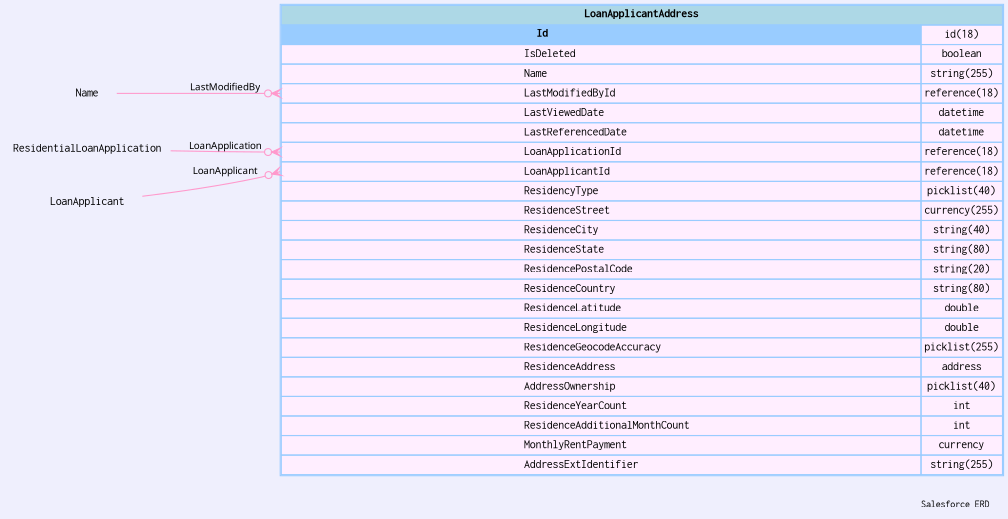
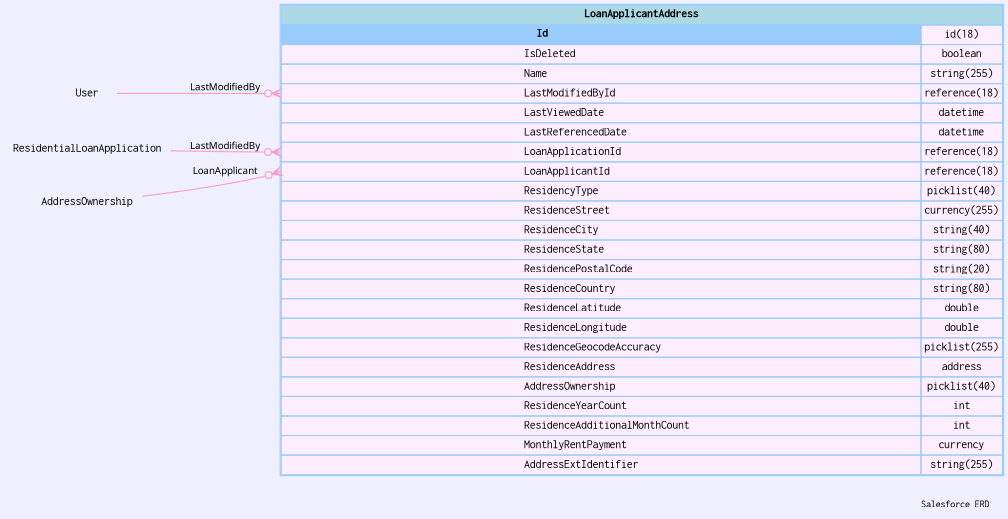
  digraph {
    bgcolor="#efeffd"
    fontname=Courier
    fontsize=9
    label="Salesforce ERD "
    labeljust=r
    nodesep=0.18
    rankdir=RL
    ranksep=0.46
    node [color="#99ccff" fontname=Courier fontsize=11 shape=plaintext]
    edge [arrowhead=none arrowsize=0.8 arrowtail=crowodot color="#ff99cc" dir=back fontname=Monaco fontsize=9 headport="Id:e"]
    n1 [label=<                 <table border="1" cellborder="1" cellspacing="0" bgcolor="#ffeeff" >                      <tr><td colspan="3" bgcolor="lightblue"><b>LoanApplicantAddress</b></td></tr>              <tr>                                         <td  bgcolor="#99ccff" port="Id" align="left">                                            <b>Id</b>                                         </td><td>id(18)</td></tr> <tr>                                          <td port="IsDeleted" align="left">                                          IsDeleted                                        </td><td>boolean</td></tr> <tr>                                          <td port="Name" align="left">                                          Name                                        </td><td>string(255)</td></tr> <tr>                                          <td port="LastModifiedById" align="left">                                          LastModifiedById                                        </td><td>reference(18)</td></tr> <tr>                                          <td port="LastViewedDate" align="left">                                          LastViewedDate                                        </td><td>datetime</td></tr> <tr>                                          <td port="LastReferencedDate" align="left">                                          LastReferencedDate                                        </td><td>datetime</td></tr> <tr>                                          <td port="LoanApplicationId" align="left">                                          LoanApplicationId                                        </td><td>reference(18)</td></tr> <tr>                                          <td port="LoanApplicantId" align="left">                                          LoanApplicantId                                        </td><td>reference(18)</td></tr> <tr>                                          <td port="ResidencyType" align="left">                                          ResidencyType                                        </td><td>picklist(40)</td></tr> <tr>                                          <td port="ResidenceStreet" align="left">                                          ResidenceStreet                                        </td><td>currency(255)</td></tr> <tr>                                          <td port="ResidenceCity" align="left">                                          ResidenceCity                                        </td><td>string(40)</td></tr> <tr>                                          <td port="ResidenceState" align="left">                                          ResidenceState                                        </td><td>string(80)</td></tr> <tr>                                          <td port="ResidencePostalCode" align="left">                                          ResidencePostalCode                                        </td><td>string(20)</td></tr> <tr>                                          <td port="ResidenceCountry" align="left">                                          ResidenceCountry                                        </td><td>string(80)</td></tr> <tr>                                          <td port="ResidenceLatitude" align="left">                                          ResidenceLatitude                                        </td><td>double</td></tr> <tr>                                          <td port="ResidenceLongitude" align="left">                                          ResidenceLongitude                                        </td><td>double</td></tr> <tr>                                          <td port="ResidenceGeocodeAccuracy" align="left">                                          ResidenceGeocodeAccuracy                                        </td><td>picklist(255)</td></tr> <tr>                                          <td port="ResidenceAddress" align="left">                                          ResidenceAddress                                        </td><td>address</td></tr> <tr>                                          <td port="AddressOwnership" align="left">                                          AddressOwnership                                        </td><td>picklist(40)</td></tr> <tr>                                          <td port="ResidenceYearCount" align="left">                                          ResidenceYearCount                                        </td><td>int</td></tr> <tr>                                          <td port="ResidenceAdditionalMonthCount" align="left">                                          ResidenceAdditionalMonthCount                                        </td><td>int</td></tr> <tr>                                          <td port="MonthlyRentPayment" align="left">                                          MonthlyRentPayment                                        </td><td>currency</td></tr> <tr>                                          <td port="AddressExtIdentifier" align="left">                                          AddressExtIdentifier                                        </td><td>string(255)</td></tr>                             </table>                 > margin=0 shape=none]
-   User [label=Name]
+   User
    ResidentialLoanApplication
-   LoanApplicant
+   LoanApplicant [label=AddressOwnership]
    n1 -> User [label=LastModifiedBy tailport="LastModifiedById:w"]
-   n1 -> ResidentialLoanApplication [label=LoanApplication tailport="LoanApplicationId:w"]
+   n1 -> ResidentialLoanApplication [label=LastModifiedBy tailport="LoanApplicationId:w"]
    n1 -> LoanApplicant [label=LoanApplicant tailport="LoanApplicantId:w"]
  }
